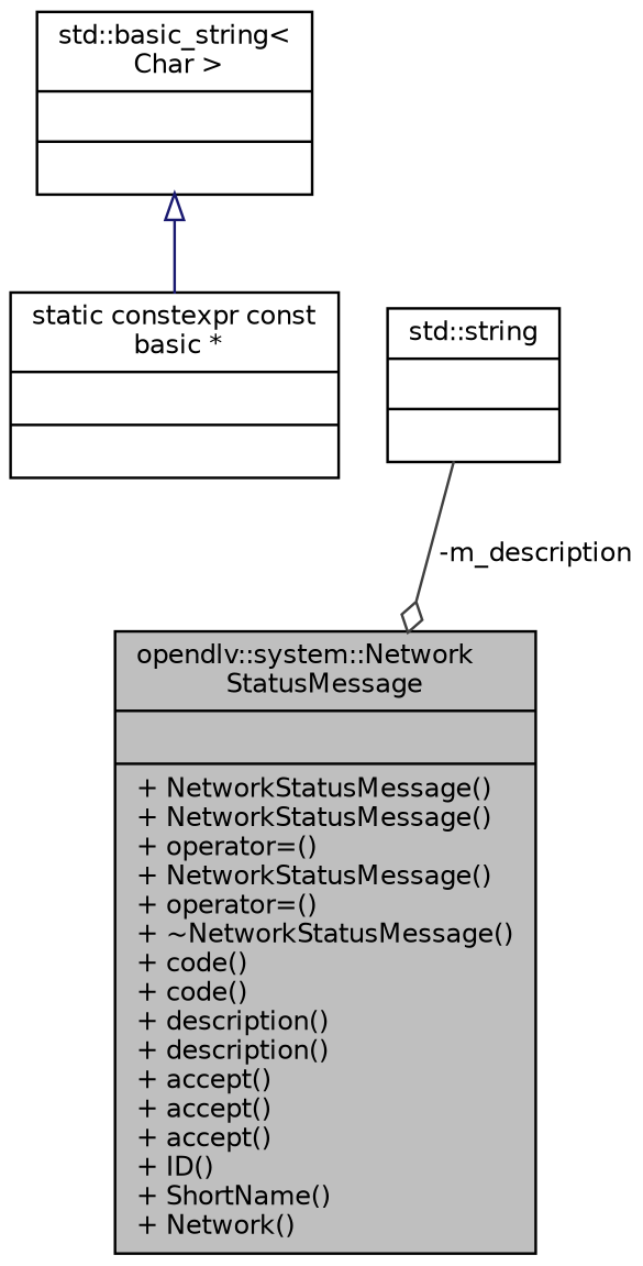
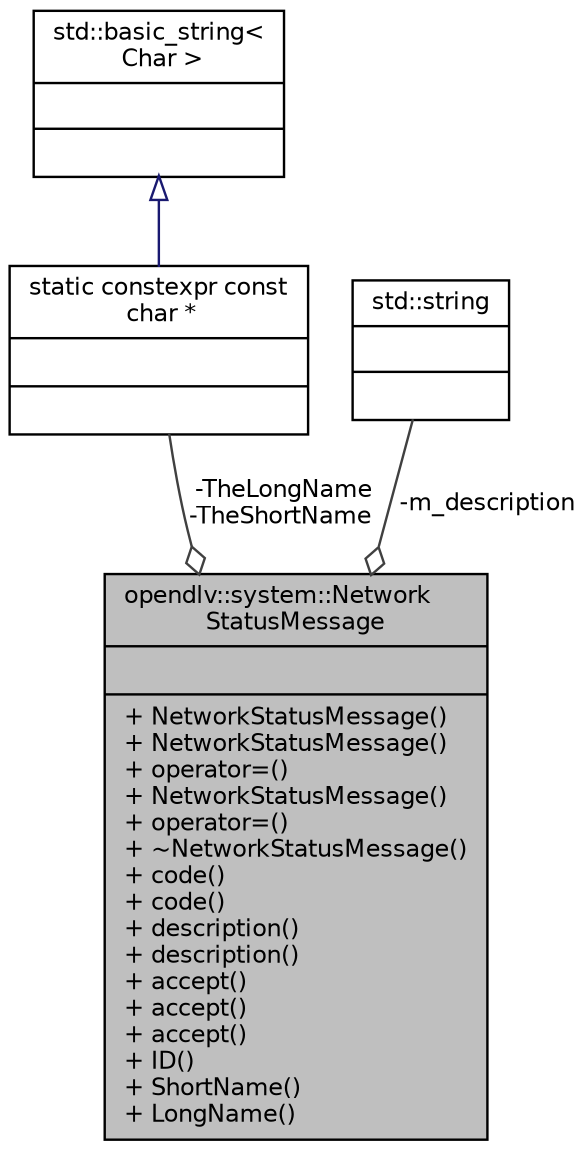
  digraph {
    node [color=black fillcolor=white fontname=Helvetica fontsize=10 shape=record style=filled]
    edge [arrowhead=odiamond color=grey25 fontname=Helvetica fontsize=10 labelfontname=Helvetica labelfontsize=10 style=solid]
-   n1 [fillcolor=grey75 fontcolor=black height=0.2 label="{opendlv::system::Network\lStatusMessage\n||+ NetworkStatusMessage()\l+ NetworkStatusMessage()\l+ operator=()\l+ NetworkStatusMessage()\l+ operator=()\l+ ~NetworkStatusMessage()\l+ code()\l+ code()\l+ description()\l+ description()\l+ accept()\l+ accept()\l+ accept()\l+ ID()\l+ ShortName()\l+ Network()\l}" width=0.4]
-   n2 [height=0.2 label="{static constexpr const\l basic *\n||}" width=0.4]
+   n1 [fillcolor=grey75 fontcolor=black height=0.2 label="{opendlv::system::Network\lStatusMessage\n||+ NetworkStatusMessage()\l+ NetworkStatusMessage()\l+ operator=()\l+ NetworkStatusMessage()\l+ operator=()\l+ ~NetworkStatusMessage()\l+ code()\l+ code()\l+ description()\l+ description()\l+ accept()\l+ accept()\l+ accept()\l+ ID()\l+ ShortName()\l+ LongName()\l}" width=0.4]
+   n2 [height=0.2 label="{static constexpr const\l char *\n||}" width=0.4]
    n3 [height=0.2 label="{std::string\n||}" width=0.4]
    n4 [height=0.2 label="{std::basic_string\<\l Char \>\n||}" width=0.4]
+   n2 -> n1 [label=" -TheLongName\n-TheShortName"]
    n3 -> n1 [label=" -m_description"]
    n4 -> n2 [arrowtail=onormal color=midnightblue dir=back arrowhead=""]
  }
